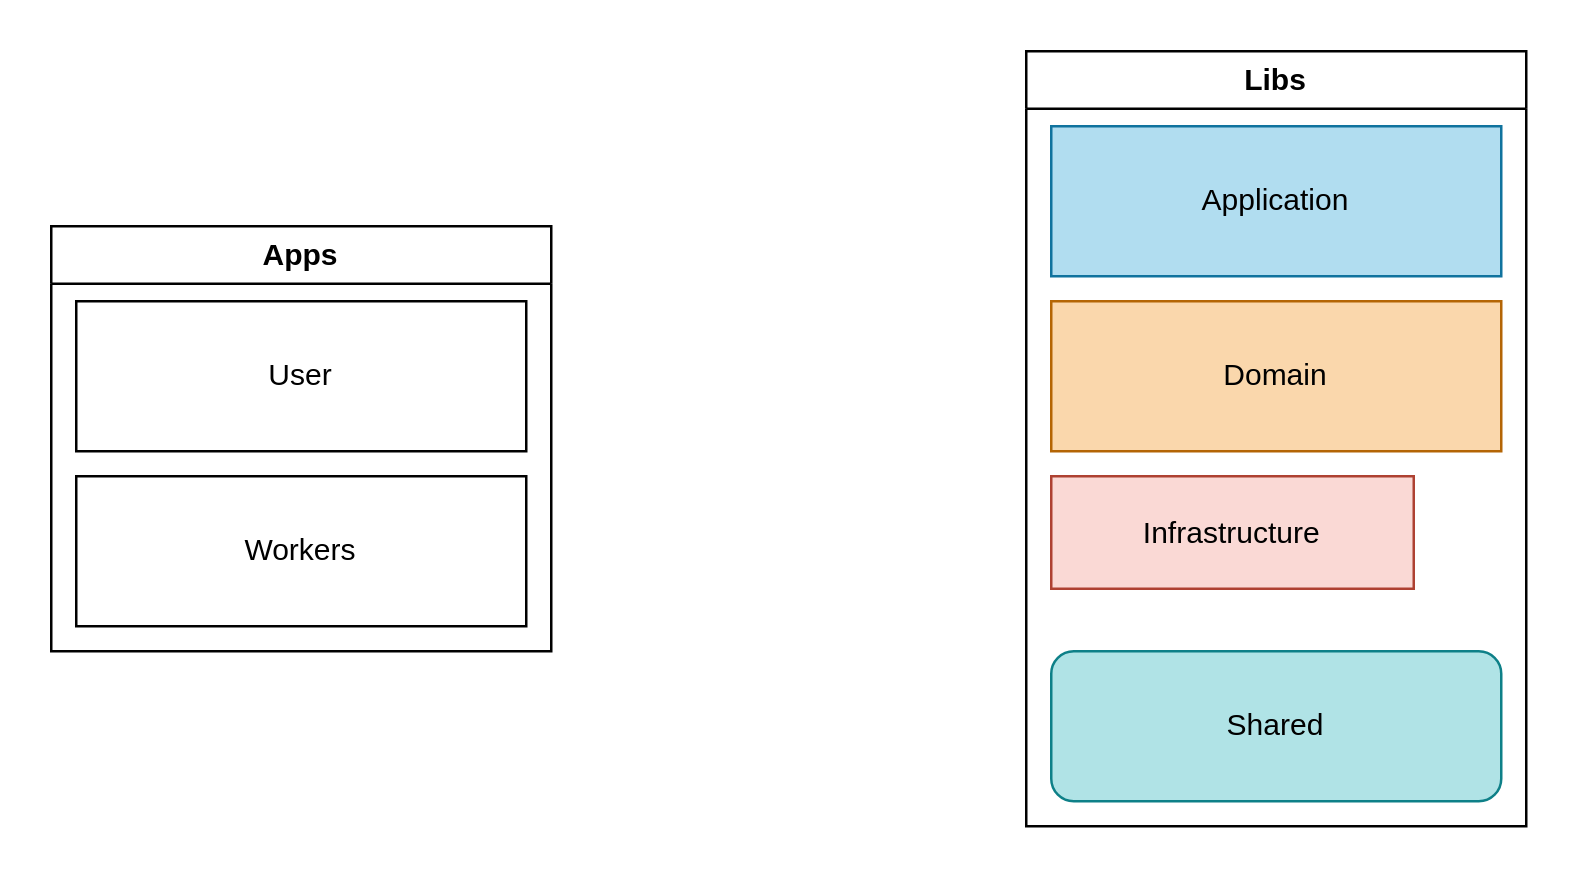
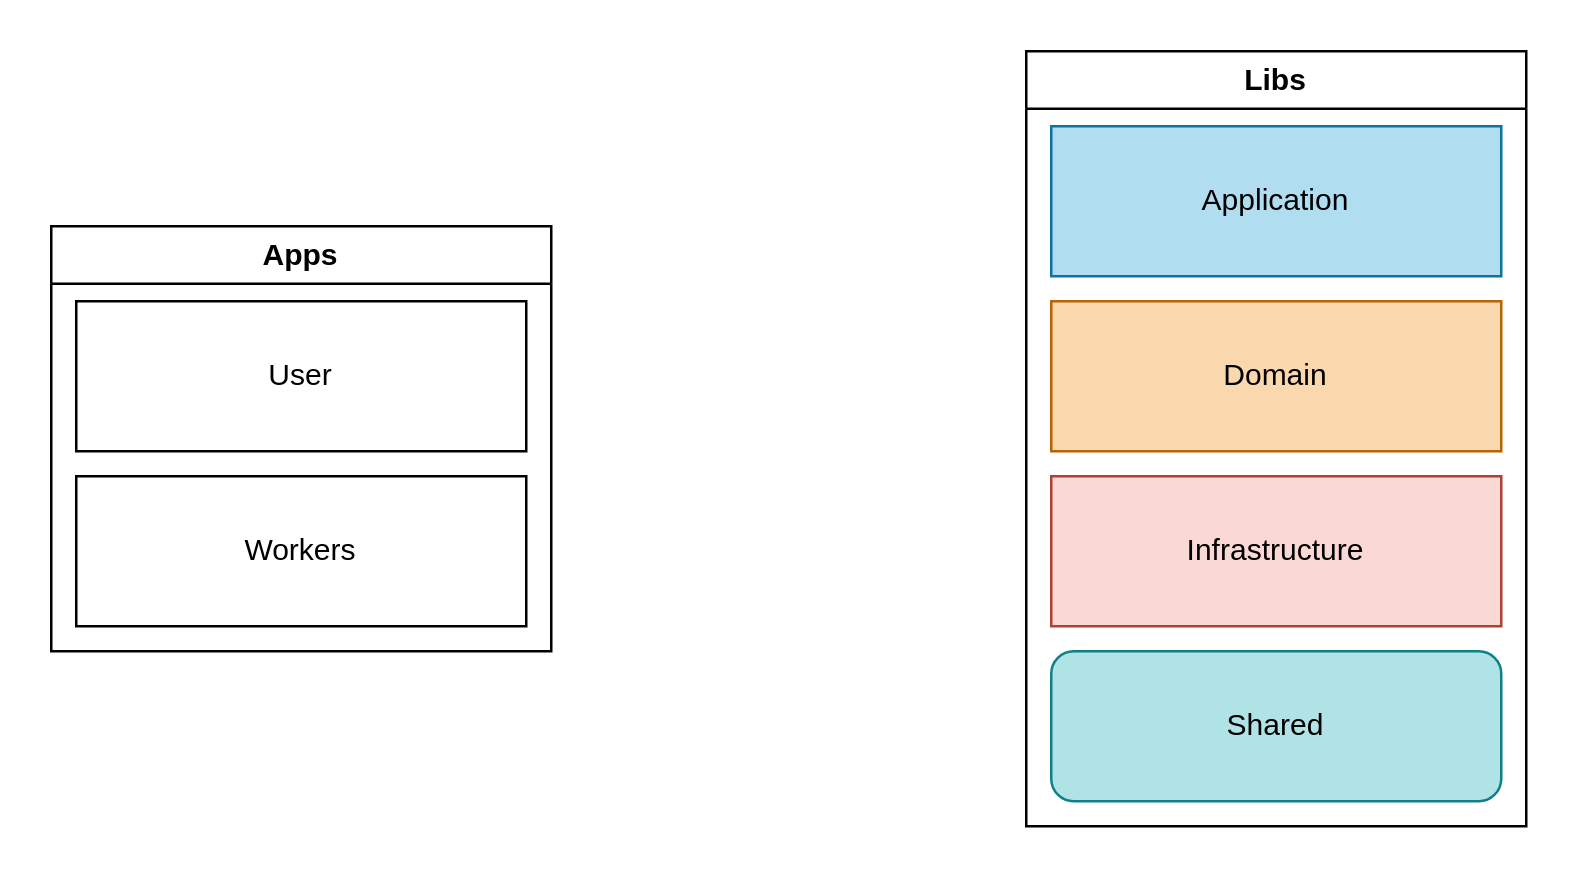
  <mxCell id="0" />
  <mxCell id="1" parent="0" />
  <mxCell id="2" value="Apps" style="swimlane;whiteSpace=wrap;html=1;" vertex="1" parent="1"><mxGeometry x="20" y="90" width="200" height="170" as="geometry"><mxRectangle x="130" y="350" width="70" height="30" as="alternateBounds" /></mxGeometry></mxCell>
  <mxCell id="3" value="User" style="whiteSpace=wrap;html=1;" vertex="1" parent="2"><mxGeometry x="10" y="30" width="180" height="60" as="geometry" /></mxCell>
  <mxCell id="4" value="Workers" style="whiteSpace=wrap;html=1;" vertex="1" parent="2"><mxGeometry x="10" y="100" width="180" height="60" as="geometry" /></mxCell>
  <mxCell id="5" value="Libs" style="swimlane;whiteSpace=wrap;html=1;startSize=23;" vertex="1" parent="1"><mxGeometry x="410" y="20" width="200" height="310" as="geometry"><mxRectangle x="130" y="350" width="70" height="30" as="alternateBounds" /></mxGeometry></mxCell>
  <mxCell id="6" value="Application" style="whiteSpace=wrap;html=1;fillColor=#b1ddf0;strokeColor=#10739e;" vertex="1" parent="5"><mxGeometry x="10" y="30" width="180" height="60" as="geometry" /></mxCell>
  <mxCell id="7" value="Domain" style="whiteSpace=wrap;html=1;fillColor=#fad7ac;strokeColor=#b46504;" vertex="1" parent="5"><mxGeometry x="10" y="100" width="180" height="60" as="geometry" /></mxCell>
- <mxCell id="8" value="Infrastructure" style="whiteSpace=wrap;html=1;fillColor=#fad9d5;strokeColor=#ae4132;" vertex="1" parent="5"><mxGeometry x="10" y="170" width="145" height="45" as="geometry" /></mxCell>
+ <mxCell id="8" value="Infrastructure" style="whiteSpace=wrap;html=1;fillColor=#fad9d5;strokeColor=#ae4132;" vertex="1" parent="5"><mxGeometry x="10" y="170" width="180" height="60" as="geometry" /></mxCell>
  <mxCell id="9" value="Shared" style="whiteSpace=wrap;html=1;fillColor=#b0e3e6;strokeColor=#0e8088;rounded=1;" vertex="1" parent="5"><mxGeometry x="10" y="240" width="180" height="60" as="geometry" /></mxCell>
